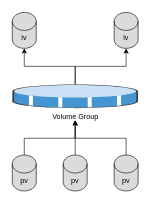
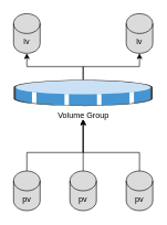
  <mxCell id="0" />
  <mxCell id="1" parent="0" />
- <mxCell id="2" value="Volume Group" style="shadow=0;dashed=0;html=1;labelPosition=center;verticalLabelPosition=bottom;verticalAlign=top;align=center;outlineConnect=0;shape=mxgraph.veeam.3d.datastore_volume;" vertex="1" parent="1"><mxGeometry x="20" y="140" width="210" height="40" as="geometry" /></mxCell>
+ <mxCell id="2" value="Volume Group" style="shadow=0;dashed=0;html=1;labelPosition=center;verticalLabelPosition=bottom;verticalAlign=top;align=center;outlineConnect=0;shape=mxgraph.veeam.3d.datastore_volume;" vertex="1" parent="1"><mxGeometry x="20" y="120" width="210" height="40" as="geometry" /></mxCell>
  <mxCell id="3" style="edgeStyle=orthogonalEdgeStyle;rounded=0;orthogonalLoop=1;jettySize=auto;html=1;targetPerimeterSpacing=20;" edge="1" parent="1" source="4" target="2"><mxGeometry relative="1" as="geometry"><Array as="points"><mxPoint x="40" y="230" /><mxPoint x="125" y="230" /></Array></mxGeometry></mxCell>
  <mxCell id="4" value="pv" style="shape=cylinder3;whiteSpace=wrap;html=1;boundedLbl=1;backgroundOutline=1;size=15;fillColor=#DBDBDB;" vertex="1" parent="1"><mxGeometry x="20" y="258" width="40" height="60" as="geometry" /></mxCell>
  <mxCell id="5" value="" style="edgeStyle=orthogonalEdgeStyle;rounded=0;orthogonalLoop=1;jettySize=auto;html=1;targetPerimeterSpacing=20;" edge="1" parent="1" source="6" target="2"><mxGeometry relative="1" as="geometry" /></mxCell>
  <mxCell id="6" value="pv" style="shape=cylinder3;whiteSpace=wrap;html=1;boundedLbl=1;backgroundOutline=1;size=15;fillColor=#DBDBDB;" vertex="1" parent="1"><mxGeometry x="105" y="258" width="40" height="60" as="geometry" /></mxCell>
  <mxCell id="7" style="edgeStyle=orthogonalEdgeStyle;rounded=0;orthogonalLoop=1;jettySize=auto;html=1;targetPerimeterSpacing=20;" edge="1" parent="1" source="8" target="2"><mxGeometry relative="1" as="geometry"><Array as="points"><mxPoint x="210" y="230" /><mxPoint x="125" y="230" /></Array></mxGeometry></mxCell>
  <mxCell id="8" value="pv" style="shape=cylinder3;whiteSpace=wrap;html=1;boundedLbl=1;backgroundOutline=1;size=15;fillColor=#DBDBDB;" vertex="1" parent="1"><mxGeometry x="190" y="258" width="40" height="60" as="geometry" /></mxCell>
  <mxCell id="9" value="lv" style="shape=cylinder3;whiteSpace=wrap;html=1;boundedLbl=1;backgroundOutline=1;size=15;fillColor=#DBDBDB;" vertex="1" parent="1"><mxGeometry x="20" y="20" width="40" height="60" as="geometry" /></mxCell>
  <mxCell id="10" value="lv" style="shape=cylinder3;whiteSpace=wrap;html=1;boundedLbl=1;backgroundOutline=1;size=15;fillColor=#DBDBDB;" vertex="1" parent="1"><mxGeometry x="190" y="20" width="40" height="60" as="geometry" /></mxCell>
  <mxCell id="11" style="edgeStyle=orthogonalEdgeStyle;rounded=0;orthogonalLoop=1;jettySize=auto;html=1;entryX=0.5;entryY=1;entryDx=0;entryDy=0;entryPerimeter=0;targetPerimeterSpacing=20;" edge="1" parent="1" source="2" target="9"><mxGeometry relative="1" as="geometry" /></mxCell>
  <mxCell id="12" style="edgeStyle=orthogonalEdgeStyle;rounded=0;orthogonalLoop=1;jettySize=auto;html=1;entryX=0.5;entryY=1;entryDx=0;entryDy=0;entryPerimeter=0;targetPerimeterSpacing=50;" edge="1" parent="1" source="2" target="10"><mxGeometry relative="1" as="geometry" /></mxCell>
